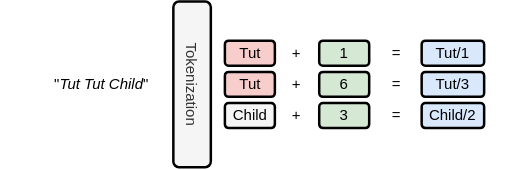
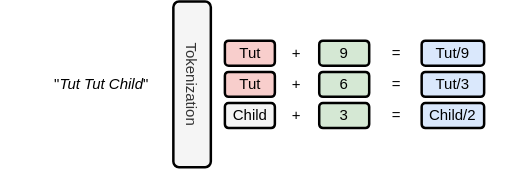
  <mxCell id="0" />
  <mxCell id="1" parent="0" />
  <mxCell id="2" value="&quot;&lt;i style=&quot;font-size: 12px;&quot;&gt;Tut Tut Child&lt;/i&gt;&quot;" style="text;html=1;align=center;verticalAlign=middle;whiteSpace=wrap;rounded=0;fontSize=12;" parent="1" vertex="1"><mxGeometry x="20.75" y="45" width="120" height="30" as="geometry" /></mxCell>
  <mxCell id="3" value="Tokenization" style="rounded=1;whiteSpace=wrap;html=1;fillColor=#f5f5f5;fontColor=#333333;strokeColor=default;strokeWidth=2;rotation=90;" parent="1" vertex="1"><mxGeometry x="87" y="45" width="132.5" height="30" as="geometry" /></mxCell>
  <mxCell id="4" value="Tut" style="rounded=1;whiteSpace=wrap;html=1;fillColor=#f8cecc;strokeColor=default;strokeWidth=2;" parent="1" vertex="1"><mxGeometry x="179.5" y="25" width="40" height="20" as="geometry" /></mxCell>
  <mxCell id="5" value="Tut" style="rounded=1;whiteSpace=wrap;html=1;fillColor=#f8cecc;strokeColor=default;strokeWidth=2;" parent="1" vertex="1"><mxGeometry x="179.5" y="50" width="40" height="20" as="geometry" /></mxCell>
  <mxCell id="6" value="Child" style="rounded=1;whiteSpace=wrap;html=1;fillColor=#f5f5f5;strokeColor=default;strokeWidth=2;" parent="1" vertex="1"><mxGeometry x="179.5" y="75" width="40" height="20" as="geometry" /></mxCell>
  <mxCell id="7" value="+" style="text;html=1;align=center;verticalAlign=middle;whiteSpace=wrap;rounded=0;" parent="1" vertex="1"><mxGeometry x="207" y="20" width="60" height="30" as="geometry" /></mxCell>
  <mxCell id="8" value="+" style="text;html=1;align=center;verticalAlign=middle;whiteSpace=wrap;rounded=0;" parent="1" vertex="1"><mxGeometry x="207" y="45" width="60" height="30" as="geometry" /></mxCell>
  <mxCell id="9" value="+" style="text;html=1;align=center;verticalAlign=middle;whiteSpace=wrap;rounded=0;" parent="1" vertex="1"><mxGeometry x="207" y="70" width="60" height="30" as="geometry" /></mxCell>
- <mxCell id="10" value="1" style="rounded=1;whiteSpace=wrap;html=1;fillColor=#d5e8d4;strokeColor=default;strokeWidth=2;" parent="1" vertex="1"><mxGeometry x="255" y="25" width="40" height="20" as="geometry" /></mxCell>
+ <mxCell id="10" value="9" style="rounded=1;whiteSpace=wrap;html=1;fillColor=#d5e8d4;strokeColor=default;strokeWidth=2;" parent="1" vertex="1"><mxGeometry x="255" y="25" width="40" height="20" as="geometry" /></mxCell>
  <mxCell id="11" value="6" style="rounded=1;whiteSpace=wrap;html=1;fillColor=#d5e8d4;strokeColor=default;strokeWidth=2;" parent="1" vertex="1"><mxGeometry x="255" y="50" width="40" height="20" as="geometry" /></mxCell>
  <mxCell id="12" value="3" style="rounded=1;whiteSpace=wrap;html=1;fillColor=#d5e8d4;strokeColor=default;strokeWidth=2;" parent="1" vertex="1"><mxGeometry x="255" y="75" width="40" height="20" as="geometry" /></mxCell>
  <mxCell id="13" value="=" style="text;html=1;align=center;verticalAlign=middle;whiteSpace=wrap;rounded=0;" parent="1" vertex="1"><mxGeometry x="287" y="20" width="60" height="30" as="geometry" /></mxCell>
  <mxCell id="14" value="=" style="text;html=1;align=center;verticalAlign=middle;whiteSpace=wrap;rounded=0;" parent="1" vertex="1"><mxGeometry x="287" y="45" width="60" height="30" as="geometry" /></mxCell>
  <mxCell id="15" value="=" style="text;html=1;align=center;verticalAlign=middle;whiteSpace=wrap;rounded=0;" parent="1" vertex="1"><mxGeometry x="287" y="70" width="60" height="30" as="geometry" /></mxCell>
  <mxCell id="16" value="Child/2" style="rounded=1;whiteSpace=wrap;html=1;fillColor=#dae8fc;strokeColor=default;strokeWidth=2;" parent="1" vertex="1"><mxGeometry x="337" y="75" width="50" height="20" as="geometry" /></mxCell>
  <mxCell id="17" value="Tut/3" style="rounded=1;whiteSpace=wrap;html=1;fillColor=#dae8fc;strokeColor=default;strokeWidth=2;" parent="1" vertex="1"><mxGeometry x="337" y="50" width="50" height="20" as="geometry" /></mxCell>
- <mxCell id="18" value="Tut/1" style="rounded=1;whiteSpace=wrap;html=1;fillColor=#dae8fc;strokeColor=default;strokeWidth=2;" parent="1" vertex="1"><mxGeometry x="337" y="25" width="50" height="20" as="geometry" /></mxCell>
+ <mxCell id="18" value="Tut/9" style="rounded=1;whiteSpace=wrap;html=1;fillColor=#dae8fc;strokeColor=default;strokeWidth=2;" parent="1" vertex="1"><mxGeometry x="337" y="25" width="50" height="20" as="geometry" /></mxCell>
